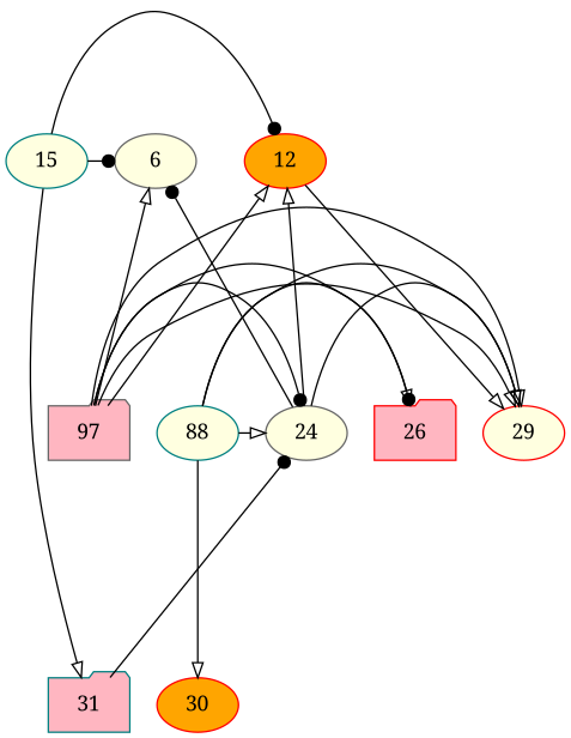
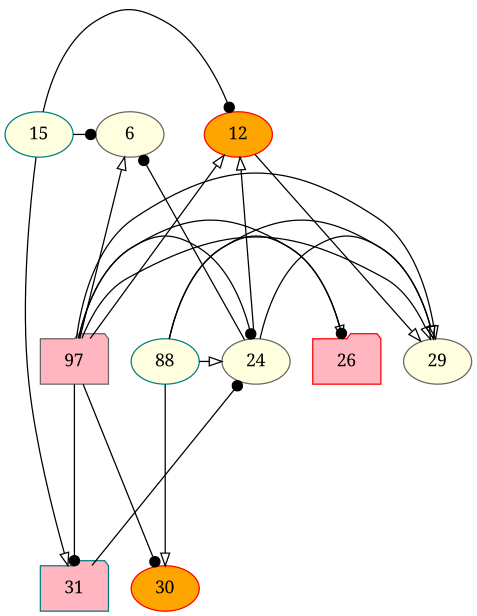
  digraph {
    fontname="Noto Serif"
    ranksep=2.0
    node [color=gray40 fillcolor=lightyellow fontname="Noto Serif" shape=ellipse style=filled]
    edge [arrowhead=onormal fontname="Noto Serif"]
    6
    12 [color=red fillcolor=orange]
    15 [color=teal]
    24
    26 [color=red fillcolor=lightpink shape=folder]
    n6 [fillcolor=lightpink label=97 shape=folder]
    n7 [color=teal label=88]
-   29 [color=red]
+   29
    30 [color=red fillcolor=orange]
    31 [color=teal fillcolor=lightpink shape=folder]
    subgraph sub_1 {
      rank=same
      6
      12
      15
    }
    subgraph sub_2 {
      rank=same
      24
      26
      n6
      n7
      29
    }
    subgraph sub_3 {
      rank=same
      30
      31
    }
    12 -> 29
    15 -> 6 [arrowhead=dot]
    15 -> 12 [arrowhead=dot]
    15 -> 31
    24 -> 6 [arrowhead=dot]
    24 -> 12
    24 -> 29
    n6 -> 6
    n6 -> 12
    n6 -> 24 [arrowhead=dot]
    n6 -> 26
    n6 -> 29
    n6 -> 29
+   n6 -> 30 [arrowhead=dot]
+   n6 -> 31 [arrowhead=dot]
    n7 -> 24
    n7 -> 26 [arrowhead=dot]
    n7 -> 29
    n7 -> 30
    31 -> 24 [arrowhead=dot]
  }
